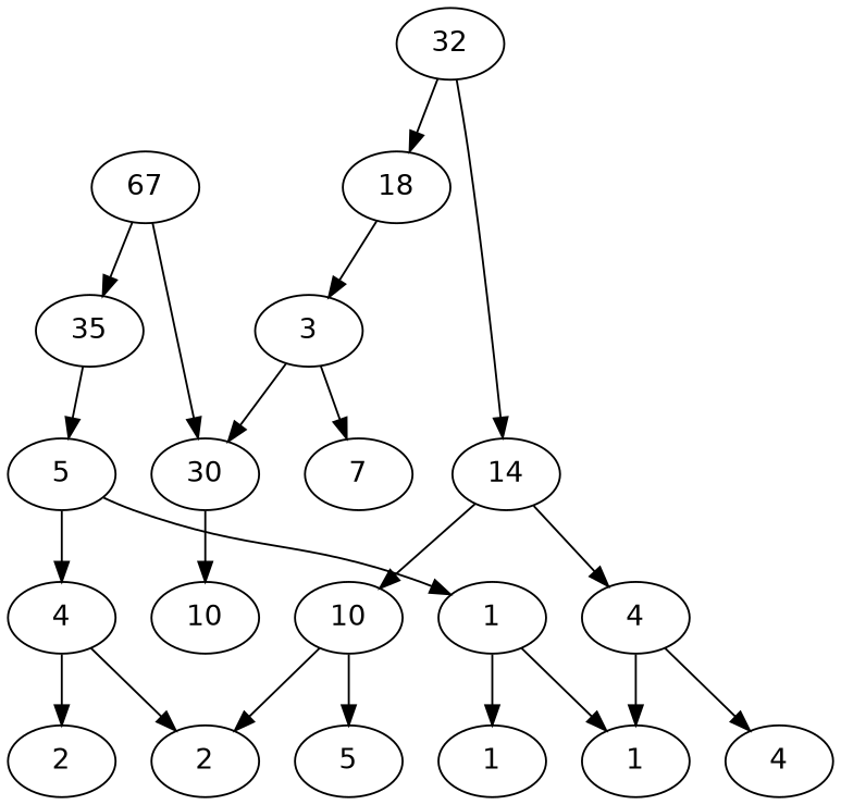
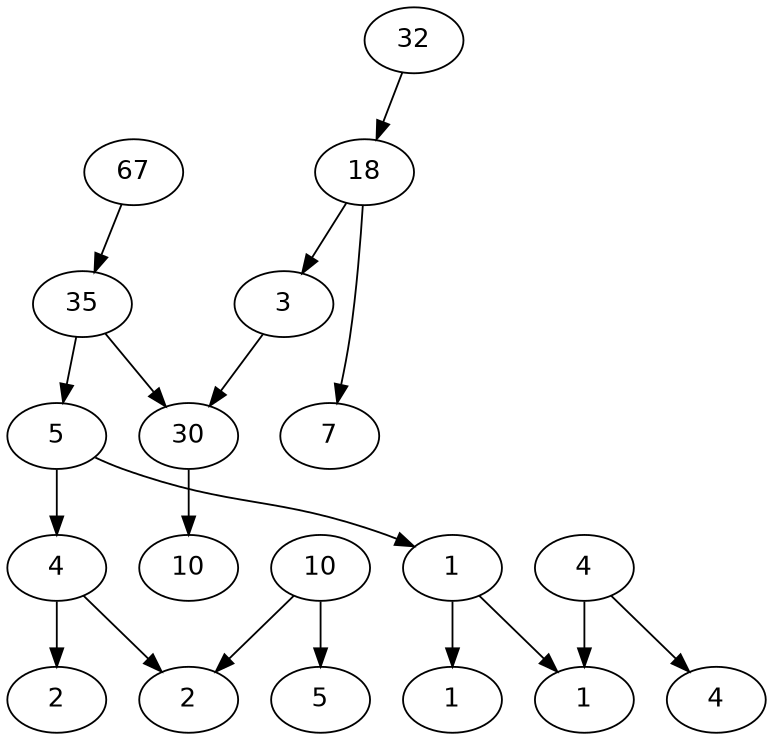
  digraph {
    fontname="DejaVu Sans"
    node [fontname="DejaVu Sans"]
    edge [fontname="DejaVu Sans"]
    n1 [label=67]
    n2 [label=35]
    n3 [label=30]
    n4 [label=5]
    n5 [label=32]
-   n6 [label=14]
    n7 [label=18]
    n8 [label=10]
    n9 [label=1]
    n10 [label=4]
    n11 [label=10]
    n12 [label=4]
    n13 [label=3]
    n14 [label=7]
    n15 [label=1]
    n16 [label=1]
    n17 [label=2]
    n18 [label=2]
    n19 [label=5]
    n20 [label=4]
    n1 -> n2
-   n1 -> n3
+   n2 -> n3
    n2 -> n4
    n3 -> n8
    n4 -> n9
    n4 -> n10
-   n5 -> n6
    n5 -> n7
-   n6 -> n11
-   n6 -> n12
    n7 -> n13
-   n13 -> n14
+   n7 -> n14
    n9 -> n15
    n9 -> n16
    n10 -> n17
    n10 -> n18
    n11 -> n18
    n11 -> n19
    n12 -> n16
    n12 -> n20
    n13 -> n3
  }
